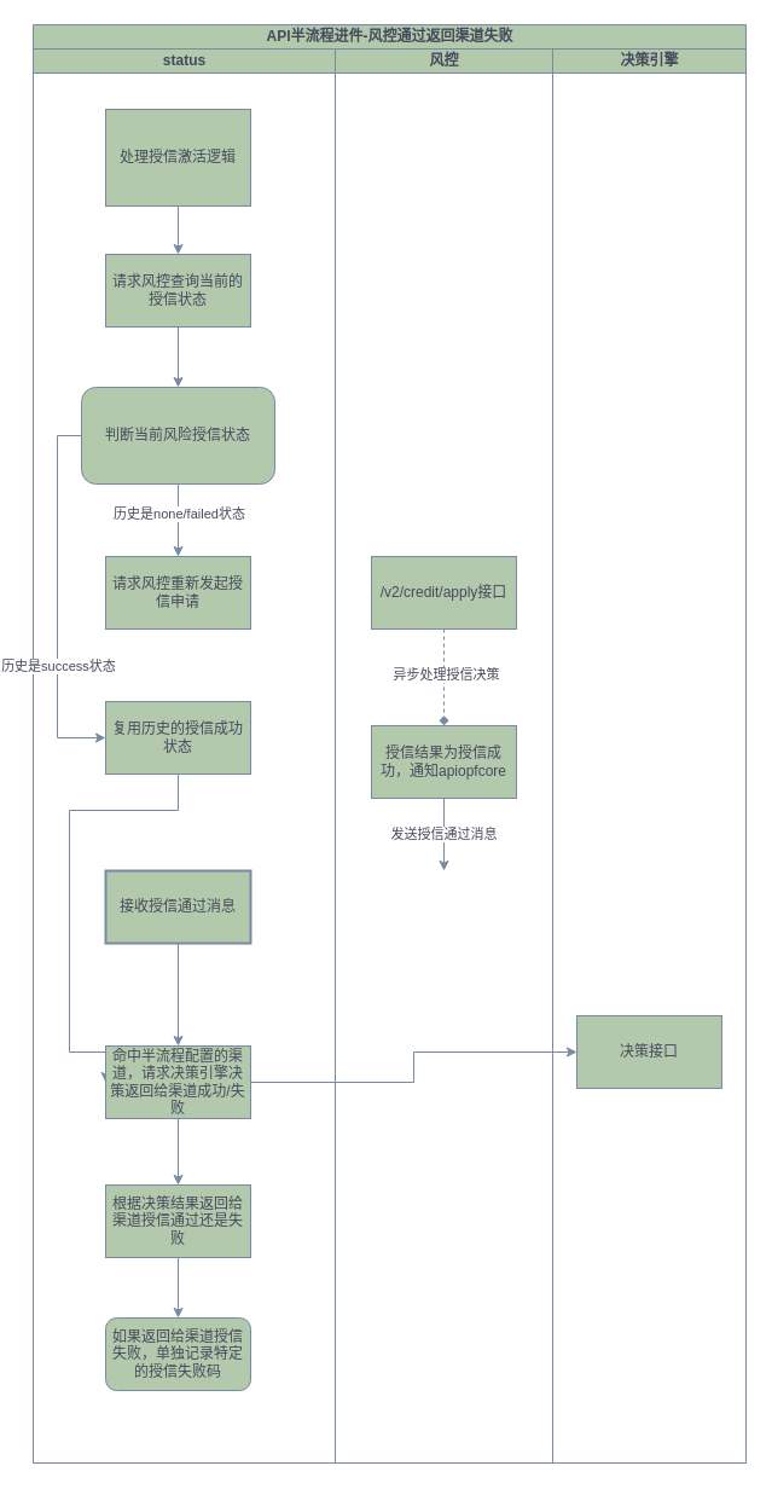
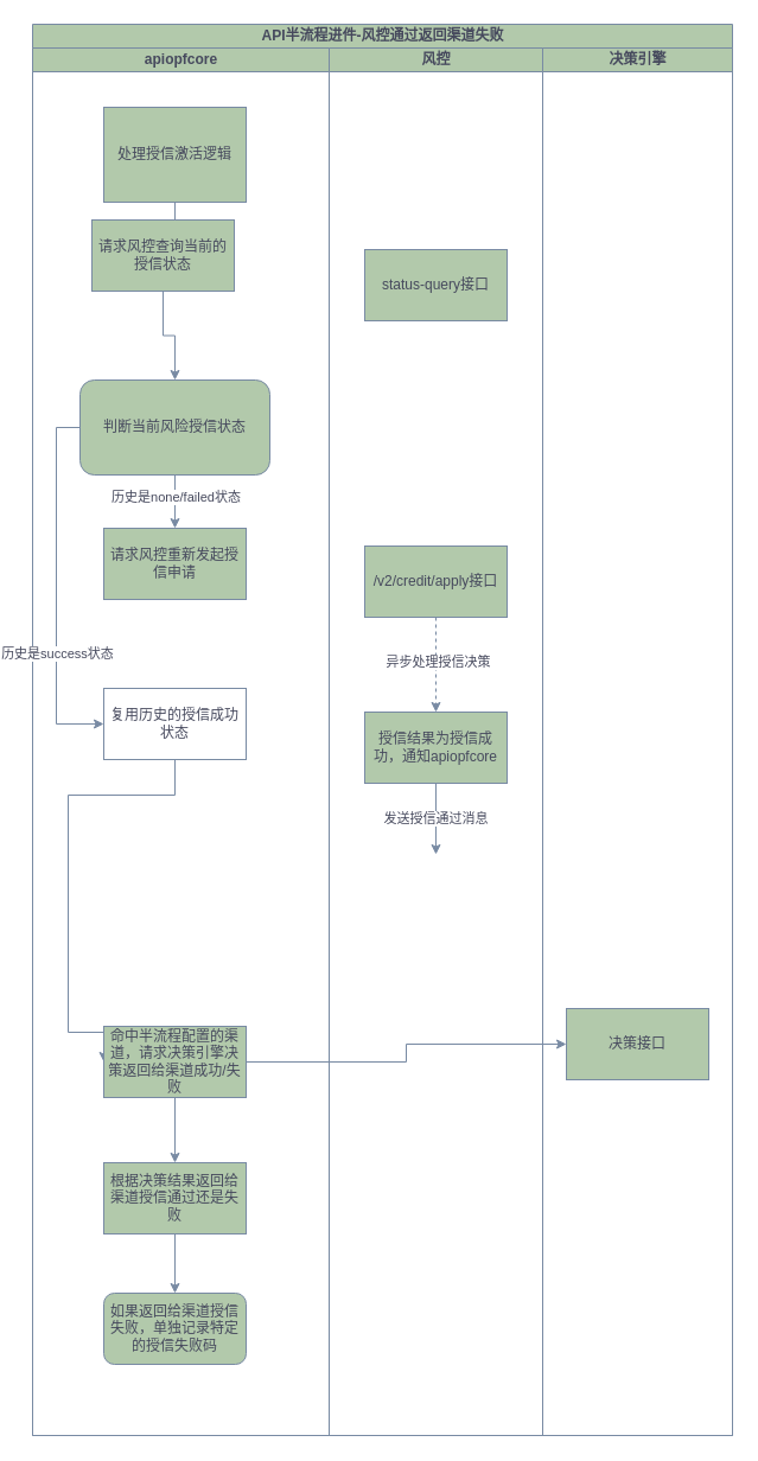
  <mxCell id="0" />
  <mxCell id="1" parent="0" />
  <mxCell id="2" value="API半流程进件-风控通过返回渠道失败" style="swimlane;childLayout=stackLayout;resizeParent=1;resizeParentMax=0;startSize=20;html=1;labelBackgroundColor=none;fillColor=#B2C9AB;strokeColor=#788AA3;fontColor=#46495D;" vertex="1" parent="1"><mxGeometry x="20" y="20" width="590" height="1190" as="geometry" /></mxCell>
- <mxCell id="3" value="status" style="swimlane;startSize=20;html=1;labelBackgroundColor=none;fillColor=#B2C9AB;strokeColor=#788AA3;fontColor=#46495D;" vertex="1" parent="2"><mxGeometry y="20" width="250" height="1170" as="geometry" /></mxCell>
+ <mxCell id="3" value="apiopfcore" style="swimlane;startSize=20;html=1;labelBackgroundColor=none;fillColor=#B2C9AB;strokeColor=#788AA3;fontColor=#46495D;" vertex="1" parent="2"><mxGeometry y="20" width="250" height="1170" as="geometry" /></mxCell>
  <mxCell id="4" value="" style="edgeStyle=orthogonalEdgeStyle;rounded=0;orthogonalLoop=1;jettySize=auto;html=1;strokeColor=#788AA3;fontColor=#46495D;fillColor=#B2C9AB;" edge="1" parent="3" source="5" target="7"><mxGeometry relative="1" as="geometry" /></mxCell>
  <mxCell id="5" value="处理授信激活逻辑" style="rounded=0;whiteSpace=wrap;html=1;labelBackgroundColor=none;fillColor=#B2C9AB;strokeColor=#788AA3;fontColor=#46495D;" vertex="1" parent="3"><mxGeometry x="60.0" y="50" width="120" height="80" as="geometry" /></mxCell>
  <mxCell id="6" value="" style="edgeStyle=orthogonalEdgeStyle;rounded=0;orthogonalLoop=1;jettySize=auto;html=1;strokeColor=#788AA3;fontColor=#46495D;fillColor=#B2C9AB;" edge="1" parent="3" source="7" target="12"><mxGeometry relative="1" as="geometry" /></mxCell>
- <mxCell id="7" value="请求风控查询当前的授信状态" style="whiteSpace=wrap;html=1;fillColor=#B2C9AB;strokeColor=#788AA3;fontColor=#46495D;rounded=0;labelBackgroundColor=none;" vertex="1" parent="3"><mxGeometry x="60.0" y="170" width="120" height="60" as="geometry" /></mxCell>
+ <mxCell id="7" value="请求风控查询当前的授信状态" style="whiteSpace=wrap;html=1;fillColor=#B2C9AB;strokeColor=#788AA3;fontColor=#46495D;rounded=0;labelBackgroundColor=none;" vertex="1" parent="3"><mxGeometry x="50" y="145" width="120" height="60" as="geometry" /></mxCell>
  <mxCell id="8" value="" style="edgeStyle=orthogonalEdgeStyle;rounded=0;orthogonalLoop=1;jettySize=auto;html=1;strokeColor=#788AA3;fontColor=#46495D;fillColor=#B2C9AB;" edge="1" parent="3" source="12" target="13"><mxGeometry relative="1" as="geometry" /></mxCell>
  <mxCell id="9" value="历史是none/failed状态" style="edgeLabel;html=1;align=center;verticalAlign=middle;resizable=0;points=[];strokeColor=#788AA3;fontColor=#46495D;fillColor=#B2C9AB;" vertex="1" connectable="0" parent="8"><mxGeometry x="-0.212" relative="1" as="geometry"><mxPoint as="offset" /></mxGeometry></mxCell>
  <mxCell id="10" style="edgeStyle=orthogonalEdgeStyle;rounded=0;orthogonalLoop=1;jettySize=auto;html=1;strokeColor=#788AA3;fontColor=#46495D;fillColor=#B2C9AB;entryX=0;entryY=0.5;entryDx=0;entryDy=0;" edge="1" parent="3" source="12" target="15"><mxGeometry relative="1" as="geometry"><mxPoint x="20" y="560" as="targetPoint" /><Array as="points"><mxPoint x="20" y="320" /><mxPoint x="20" y="570" /></Array></mxGeometry></mxCell>
  <mxCell id="11" value="历史是success状态" style="edgeLabel;html=1;align=center;verticalAlign=middle;resizable=0;points=[];strokeColor=#788AA3;fontColor=#46495D;fillColor=#B2C9AB;" vertex="1" connectable="0" parent="10"><mxGeometry x="-0.005" y="-1" relative="1" as="geometry"><mxPoint x="1" y="56" as="offset" /></mxGeometry></mxCell>
  <mxCell id="12" value="判断当前风险授信状态" style="whiteSpace=wrap;html=1;fillColor=#B2C9AB;strokeColor=#788AA3;fontColor=#46495D;labelBackgroundColor=none;rounded=1;" vertex="1" parent="3"><mxGeometry x="40" y="280" width="160" height="80" as="geometry" /></mxCell>
- <mxCell id="13" value="请求风控重新发起授信申请" style="whiteSpace=wrap;html=1;fillColor=#B2C9AB;strokeColor=#788AA3;fontColor=#46495D;rounded=0;labelBackgroundColor=none;" vertex="1" parent="3"><mxGeometry x="60" y="420" width="120" height="60" as="geometry" /></mxCell>
+ <mxCell id="13" value="请求风控重新发起授信申请" style="whiteSpace=wrap;html=1;fillColor=#B2C9AB;strokeColor=#788AA3;fontColor=#46495D;rounded=0;labelBackgroundColor=none;" vertex="1" parent="3"><mxGeometry x="60" y="405" width="120" height="60" as="geometry" /></mxCell>
  <mxCell id="14" style="edgeStyle=orthogonalEdgeStyle;rounded=0;orthogonalLoop=1;jettySize=auto;html=1;entryX=0;entryY=0.5;entryDx=0;entryDy=0;strokeColor=#788AA3;fontColor=#46495D;fillColor=#B2C9AB;" edge="1" parent="3" source="15" target="19"><mxGeometry relative="1" as="geometry"><Array as="points"><mxPoint x="120" y="630" /><mxPoint x="30" y="630" /><mxPoint x="30" y="830" /></Array></mxGeometry></mxCell>
- <mxCell id="15" value="复用历史的授信成功状态" style="whiteSpace=wrap;html=1;fillColor=#B2C9AB;strokeColor=#788AA3;fontColor=#46495D;rounded=0;labelBackgroundColor=none;" vertex="1" parent="3"><mxGeometry x="60" y="540" width="120" height="60" as="geometry" /></mxCell>
- <mxCell id="16" style="edgeStyle=orthogonalEdgeStyle;rounded=0;orthogonalLoop=1;jettySize=auto;html=1;entryX=0.5;entryY=0;entryDx=0;entryDy=0;strokeColor=#788AA3;fontColor=#46495D;fillColor=#B2C9AB;" edge="1" parent="3" source="17" target="19"><mxGeometry relative="1" as="geometry" /></mxCell>
- <mxCell id="17" value="接收授信通过消息" style="whiteSpace=wrap;html=1;fillColor=#B2C9AB;strokeColor=#788AA3;fontColor=#46495D;strokeWidth=2;" vertex="1" parent="3"><mxGeometry x="60" y="680" width="120" height="60" as="geometry" /></mxCell>
+ <mxCell id="15" value="复用历史的授信成功状态" style="whiteSpace=wrap;html=1;fillColor=#ffffff;strokeColor=#788AA3;fontColor=#46495D;rounded=0;labelBackgroundColor=none;" vertex="1" parent="3"><mxGeometry x="60" y="540" width="120" height="60" as="geometry" /></mxCell>
  <mxCell id="18" value="" style="edgeStyle=orthogonalEdgeStyle;rounded=0;orthogonalLoop=1;jettySize=auto;html=1;strokeColor=#788AA3;fontColor=#46495D;fillColor=#B2C9AB;" edge="1" parent="3" source="19" target="21"><mxGeometry relative="1" as="geometry" /></mxCell>
  <mxCell id="19" value="命中半流程配置的渠道，请求决策引擎决策返回给渠道成功/失败" style="whiteSpace=wrap;html=1;fillColor=#B2C9AB;strokeColor=#788AA3;fontColor=#46495D;rounded=0;labelBackgroundColor=none;" vertex="1" parent="3"><mxGeometry x="60" y="825" width="120" height="60" as="geometry" /></mxCell>
  <mxCell id="20" value="" style="edgeStyle=orthogonalEdgeStyle;rounded=0;orthogonalLoop=1;jettySize=auto;html=1;strokeColor=#788AA3;fontColor=#46495D;fillColor=#B2C9AB;" edge="1" parent="3" source="21" target="22"><mxGeometry relative="1" as="geometry" /></mxCell>
  <mxCell id="21" value="根据决策结果返回给渠道授信通过还是失败" style="whiteSpace=wrap;html=1;fillColor=#B2C9AB;strokeColor=#788AA3;fontColor=#46495D;rounded=0;labelBackgroundColor=none;" vertex="1" parent="3"><mxGeometry x="60" y="940" width="120" height="60" as="geometry" /></mxCell>
  <mxCell id="22" value="如果返回给渠道授信失败，单独记录特定的授信失败码" style="whiteSpace=wrap;html=1;fillColor=#B2C9AB;strokeColor=#788AA3;fontColor=#46495D;labelBackgroundColor=none;rounded=1;" vertex="1" parent="3"><mxGeometry x="60" y="1050" width="120" height="60" as="geometry" /></mxCell>
  <mxCell id="23" value="风控" style="swimlane;startSize=20;html=1;labelBackgroundColor=none;fillColor=#B2C9AB;strokeColor=#788AA3;fontColor=#46495D;" vertex="1" parent="2"><mxGeometry x="250" y="20" width="180" height="1170" as="geometry" /></mxCell>
- <mxCell id="25" value="" style="edgeStyle=orthogonalEdgeStyle;rounded=0;orthogonalLoop=1;jettySize=auto;html=1;strokeColor=#788AA3;fontColor=#46495D;fillColor=#B2C9AB;dashed=1;endArrow=diamond;" edge="1" parent="23" source="27" target="29"><mxGeometry relative="1" as="geometry" /></mxCell>
+ <mxCell id="24" value="status-query接口" style="whiteSpace=wrap;html=1;fillColor=#B2C9AB;strokeColor=#788AA3;fontColor=#46495D;rounded=0;labelBackgroundColor=none;" vertex="1" parent="23"><mxGeometry x="30.0" y="170" width="120" height="60" as="geometry" /></mxCell>
+ <mxCell id="25" value="" style="edgeStyle=orthogonalEdgeStyle;rounded=0;orthogonalLoop=1;jettySize=auto;html=1;strokeColor=#788AA3;fontColor=#46495D;fillColor=#B2C9AB;dashed=1;" edge="1" parent="23" source="27" target="29"><mxGeometry relative="1" as="geometry" /></mxCell>
  <mxCell id="26" value="异步处理授信决策" style="edgeLabel;html=1;align=center;verticalAlign=middle;resizable=0;points=[];strokeColor=#788AA3;fontColor=#46495D;fillColor=#B2C9AB;" vertex="1" connectable="0" parent="25"><mxGeometry x="-0.081" y="1" relative="1" as="geometry"><mxPoint as="offset" /></mxGeometry></mxCell>
  <mxCell id="27" value="/v2/credit/apply接口" style="whiteSpace=wrap;html=1;fillColor=#B2C9AB;strokeColor=#788AA3;fontColor=#46495D;rounded=0;labelBackgroundColor=none;" vertex="1" parent="23"><mxGeometry x="30" y="420" width="120" height="60" as="geometry" /></mxCell>
  <mxCell id="28" value="发送授信通过消息" style="edgeStyle=orthogonalEdgeStyle;rounded=0;orthogonalLoop=1;jettySize=auto;html=1;strokeColor=#788AA3;fontColor=#46495D;fillColor=#B2C9AB;" edge="1" parent="23" source="29"><mxGeometry relative="1" as="geometry"><mxPoint x="90" y="680" as="targetPoint" /></mxGeometry></mxCell>
  <mxCell id="29" value="授信结果为授信成功，通知apiopfcore" style="whiteSpace=wrap;html=1;fillColor=#B2C9AB;strokeColor=#788AA3;fontColor=#46495D;rounded=0;labelBackgroundColor=none;" vertex="1" parent="23"><mxGeometry x="30" y="560" width="120" height="60" as="geometry" /></mxCell>
  <mxCell id="30" value="决策引擎" style="swimlane;startSize=20;html=1;labelBackgroundColor=none;fillColor=#B2C9AB;strokeColor=#788AA3;fontColor=#46495D;" vertex="1" parent="2"><mxGeometry x="430" y="20" width="160" height="1170" as="geometry" /></mxCell>
- <mxCell id="31" value="决策接口" style="whiteSpace=wrap;html=1;fillColor=#B2C9AB;strokeColor=#788AA3;fontColor=#46495D;rounded=0;labelBackgroundColor=none;" vertex="1" parent="30"><mxGeometry x="20" y="800" width="120" height="60" as="geometry" /></mxCell>
+ <mxCell id="31" value="决策接口" style="whiteSpace=wrap;html=1;fillColor=#B2C9AB;strokeColor=#788AA3;fontColor=#46495D;rounded=0;labelBackgroundColor=none;" vertex="1" parent="30"><mxGeometry x="20" y="810" width="120" height="60" as="geometry" /></mxCell>
  <mxCell id="32" style="edgeStyle=orthogonalEdgeStyle;rounded=0;orthogonalLoop=1;jettySize=auto;html=1;strokeColor=#788AA3;fontColor=#46495D;fillColor=#B2C9AB;" edge="1" parent="2" source="19" target="31"><mxGeometry relative="1" as="geometry" /></mxCell>
